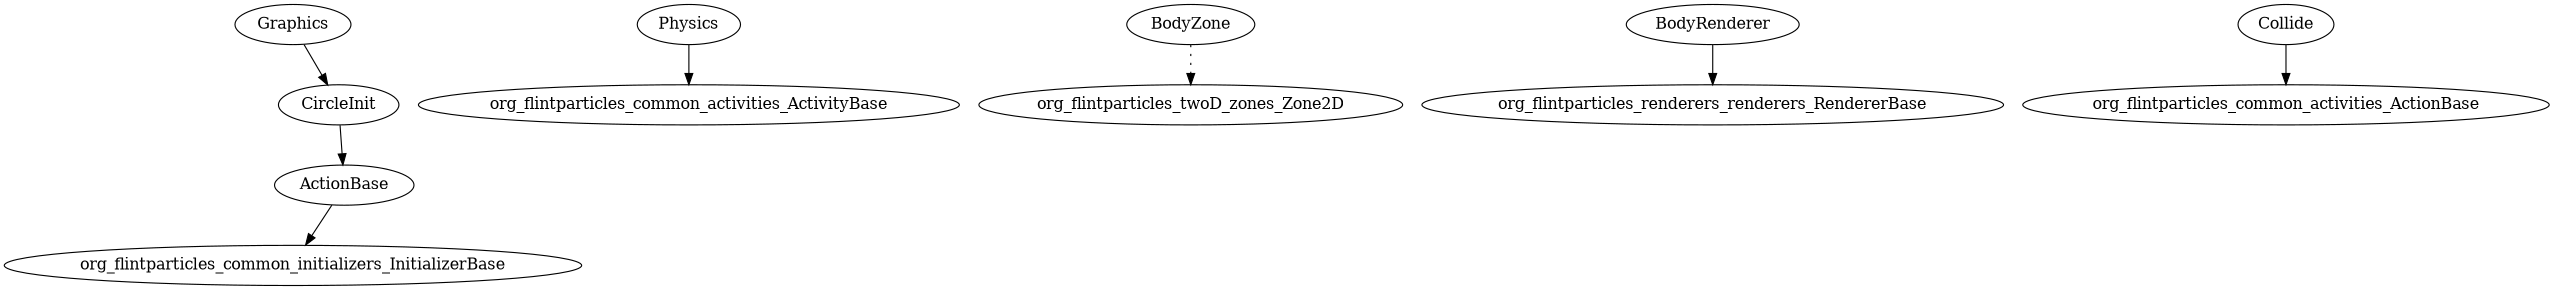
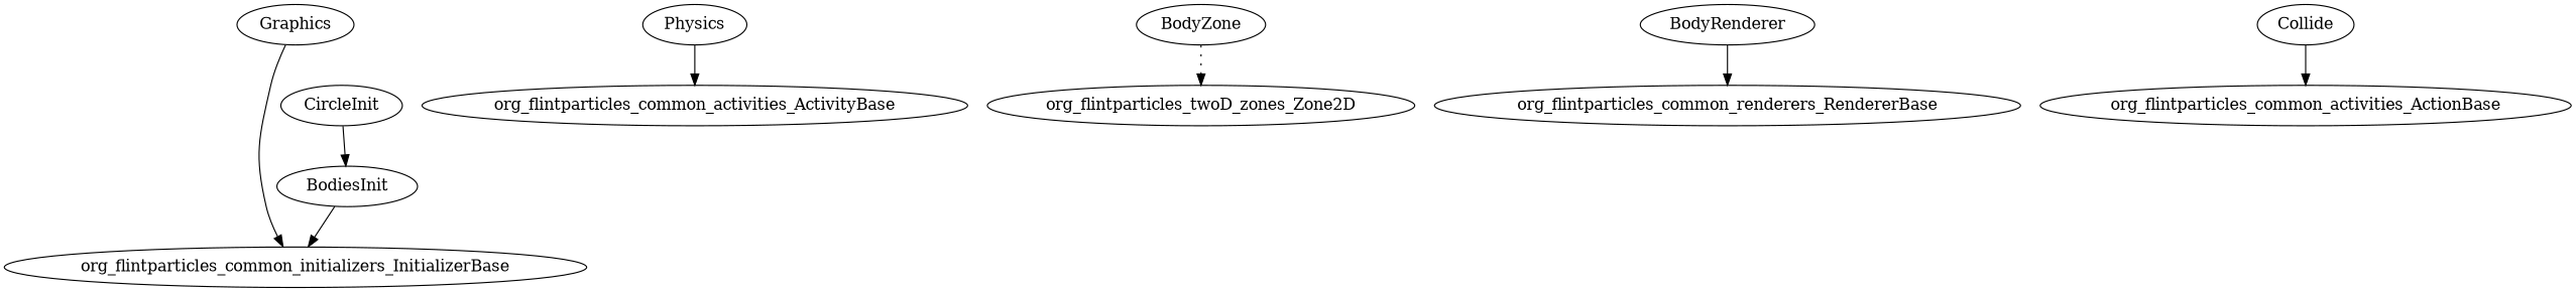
  strict digraph {
-   n1 [label=ActionBase]
+   n1 [label=BodiesInit]
    org_flintparticles_common_initializers_InitializerBase
    n3 [label=CircleInit]
    n4 [label=Physics]
    org_flintparticles_common_activities_ActivityBase
    n6 [label=BodyZone]
    org_flintparticles_twoD_zones_Zone2D
    n8 [label=BodyRenderer]
-   org_flintparticles_common_renderers_RendererBase [label=org_flintparticles_renderers_renderers_RendererBase]
+   org_flintparticles_common_renderers_RendererBase
    n10 [label=Graphics]
    n11 [label=Collide]
    n12 [label=org_flintparticles_common_activities_ActionBase]
    n1 -> org_flintparticles_common_initializers_InitializerBase
    n3 -> n1
    n4 -> org_flintparticles_common_activities_ActivityBase
    n6 -> org_flintparticles_twoD_zones_Zone2D [style=dotted]
    n8 -> org_flintparticles_common_renderers_RendererBase
-   n10 -> n3
+   n10 -> org_flintparticles_common_initializers_InitializerBase
    n11 -> n12
  }
